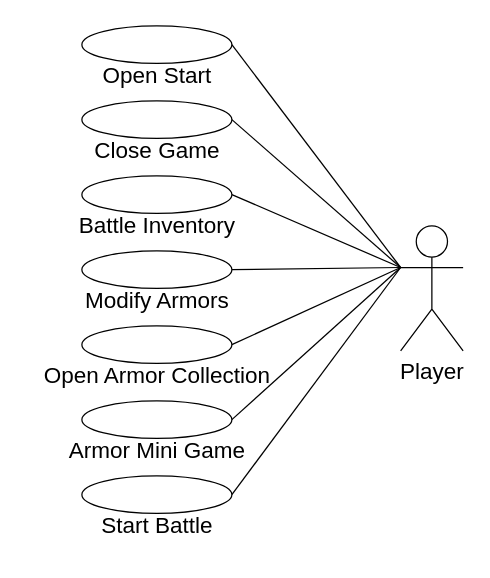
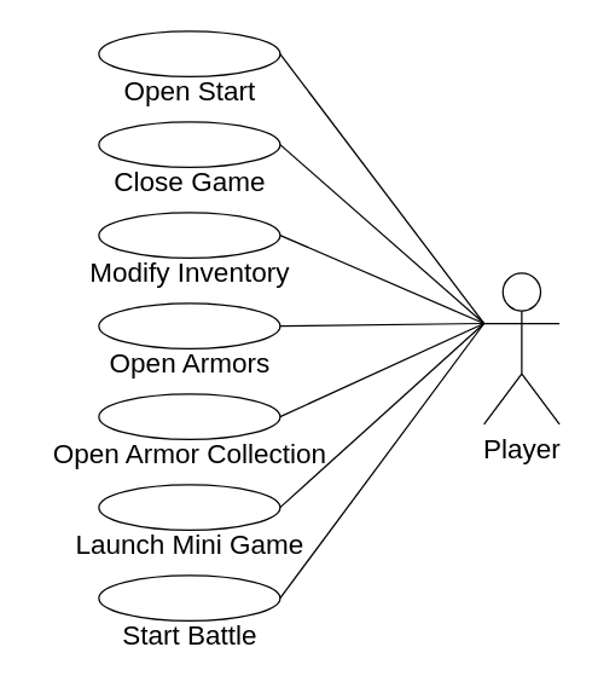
  <mxCell id="0" />
  <mxCell id="1" parent="0" />
  <mxCell id="2" style="rounded=0;orthogonalLoop=1;jettySize=auto;html=1;exitX=0;exitY=0.333;exitDx=0;exitDy=0;exitPerimeter=0;entryX=1;entryY=0.5;entryDx=0;entryDy=0;fontSize=18;endArrow=none;endFill=0;" edge="1" parent="1" source="9" target="23"><mxGeometry relative="1" as="geometry" /></mxCell>
  <mxCell id="3" style="edgeStyle=none;rounded=0;orthogonalLoop=1;jettySize=auto;html=1;exitX=0;exitY=0.333;exitDx=0;exitDy=0;exitPerimeter=0;entryX=1;entryY=0.5;entryDx=0;entryDy=0;fontSize=18;endArrow=none;endFill=0;" edge="1" parent="1" source="9" target="11"><mxGeometry relative="1" as="geometry" /></mxCell>
  <mxCell id="4" style="edgeStyle=none;rounded=0;orthogonalLoop=1;jettySize=auto;html=1;exitX=0;exitY=0.333;exitDx=0;exitDy=0;exitPerimeter=0;entryX=1;entryY=0.5;entryDx=0;entryDy=0;fontSize=18;endArrow=none;endFill=0;" edge="1" parent="1" source="9" target="14"><mxGeometry relative="1" as="geometry" /></mxCell>
  <mxCell id="5" style="edgeStyle=none;rounded=0;orthogonalLoop=1;jettySize=auto;html=1;exitX=0;exitY=0.333;exitDx=0;exitDy=0;exitPerimeter=0;entryX=1;entryY=0.5;entryDx=0;entryDy=0;fontSize=18;endArrow=none;endFill=0;" edge="1" parent="1" source="9" target="17"><mxGeometry relative="1" as="geometry" /></mxCell>
  <mxCell id="6" style="edgeStyle=none;rounded=0;orthogonalLoop=1;jettySize=auto;html=1;exitX=0;exitY=0.333;exitDx=0;exitDy=0;exitPerimeter=0;entryX=1;entryY=0.5;entryDx=0;entryDy=0;fontSize=18;endArrow=none;endFill=0;" edge="1" parent="1" source="9" target="20"><mxGeometry relative="1" as="geometry" /></mxCell>
  <mxCell id="7" style="edgeStyle=none;rounded=0;orthogonalLoop=1;jettySize=auto;html=1;exitX=0;exitY=0.333;exitDx=0;exitDy=0;exitPerimeter=0;entryX=1;entryY=0.5;entryDx=0;entryDy=0;fontSize=18;endArrow=none;endFill=0;" edge="1" parent="1" source="9" target="26"><mxGeometry relative="1" as="geometry" /></mxCell>
  <mxCell id="8" style="edgeStyle=none;rounded=0;orthogonalLoop=1;jettySize=auto;html=1;exitX=0;exitY=0.333;exitDx=0;exitDy=0;exitPerimeter=0;entryX=1;entryY=0.5;entryDx=0;entryDy=0;fontSize=18;endArrow=none;endFill=0;" edge="1" parent="1" source="9" target="29"><mxGeometry relative="1" as="geometry" /></mxCell>
  <mxCell id="9" value="Player" style="shape=umlActor;verticalLabelPosition=bottom;verticalAlign=top;html=1;outlineConnect=0;fontSize=18;" vertex="1" parent="1"><mxGeometry x="320" y="180" width="50" height="100" as="geometry" /></mxCell>
  <mxCell id="10" value="" style="group" vertex="1" connectable="0" parent="1"><mxGeometry x="65" y="80" width="120" height="60" as="geometry" /></mxCell>
  <mxCell id="11" value="" style="ellipse;whiteSpace=wrap;html=1;fontSize=18;" vertex="1" parent="10"><mxGeometry width="120" height="30" as="geometry" /></mxCell>
  <mxCell id="12" value="Close Game" style="text;html=1;align=center;verticalAlign=middle;resizable=0;points=[];autosize=1;strokeColor=none;fillColor=none;fontSize=18;" vertex="1" parent="10"><mxGeometry y="20" width="120" height="40" as="geometry" /></mxCell>
  <mxCell id="13" value="" style="group" vertex="1" connectable="0" parent="1"><mxGeometry x="65" y="140" width="140" height="60" as="geometry" /></mxCell>
  <mxCell id="14" value="" style="ellipse;whiteSpace=wrap;html=1;fontSize=18;" vertex="1" parent="13"><mxGeometry width="120" height="30" as="geometry" /></mxCell>
- <mxCell id="15" value="Battle Inventory" style="text;html=1;align=center;verticalAlign=middle;resizable=0;points=[];autosize=1;strokeColor=none;fillColor=none;fontSize=18;" vertex="1" parent="13"><mxGeometry x="-20" y="20" width="160" height="40" as="geometry" /></mxCell>
+ <mxCell id="15" value="Modify Inventory" style="text;html=1;align=center;verticalAlign=middle;resizable=0;points=[];autosize=1;strokeColor=none;fillColor=none;fontSize=18;" vertex="1" parent="13"><mxGeometry x="-20" y="20" width="160" height="40" as="geometry" /></mxCell>
  <mxCell id="16" value="" style="group" vertex="1" connectable="0" parent="1"><mxGeometry x="65" y="200" width="140" height="60" as="geometry" /></mxCell>
  <mxCell id="17" value="" style="ellipse;whiteSpace=wrap;html=1;fontSize=18;" vertex="1" parent="16"><mxGeometry width="120" height="30" as="geometry" /></mxCell>
- <mxCell id="18" value="Modify Armors" style="text;html=1;align=center;verticalAlign=middle;resizable=0;points=[];autosize=1;strokeColor=none;fillColor=none;fontSize=18;" vertex="1" parent="16"><mxGeometry x="-10" y="20" width="140" height="40" as="geometry" /></mxCell>
+ <mxCell id="18" value="Open Armors" style="text;html=1;align=center;verticalAlign=middle;resizable=0;points=[];autosize=1;strokeColor=none;fillColor=none;fontSize=18;" vertex="1" parent="16"><mxGeometry x="-10" y="20" width="140" height="40" as="geometry" /></mxCell>
  <mxCell id="19" value="" style="group" vertex="1" connectable="0" parent="1"><mxGeometry x="65" y="260" width="165" height="60" as="geometry" /></mxCell>
  <mxCell id="20" value="" style="ellipse;whiteSpace=wrap;html=1;fontSize=18;" vertex="1" parent="19"><mxGeometry width="120" height="30" as="geometry" /></mxCell>
  <mxCell id="21" value="Open Armor Collection" style="text;html=1;align=center;verticalAlign=middle;resizable=0;points=[];autosize=1;strokeColor=none;fillColor=none;fontSize=18;" vertex="1" parent="19"><mxGeometry x="-45" y="20" width="210" height="40" as="geometry" /></mxCell>
  <mxCell id="22" value="" style="group" vertex="1" connectable="0" parent="1"><mxGeometry x="65" y="20" width="120" height="60" as="geometry" /></mxCell>
  <mxCell id="23" value="" style="ellipse;whiteSpace=wrap;html=1;fontSize=18;" vertex="1" parent="22"><mxGeometry width="120" height="30" as="geometry" /></mxCell>
  <mxCell id="24" value="Open Start" style="text;html=1;align=center;verticalAlign=middle;resizable=0;points=[];autosize=1;strokeColor=none;fillColor=none;fontSize=18;" vertex="1" parent="22"><mxGeometry y="20" width="120" height="40" as="geometry" /></mxCell>
  <mxCell id="25" value="" style="group" vertex="1" connectable="0" parent="1"><mxGeometry x="65" y="320" width="165" height="60" as="geometry" /></mxCell>
  <mxCell id="26" value="" style="ellipse;whiteSpace=wrap;html=1;fontSize=18;" vertex="1" parent="25"><mxGeometry width="120" height="30" as="geometry" /></mxCell>
- <mxCell id="27" value="Armor Mini Game" style="text;html=1;align=center;verticalAlign=middle;resizable=0;points=[];autosize=1;strokeColor=none;fillColor=none;fontSize=18;" vertex="1" parent="25"><mxGeometry x="-25" y="20" width="170" height="40" as="geometry" /></mxCell>
+ <mxCell id="27" value="Launch Mini Game" style="text;html=1;align=center;verticalAlign=middle;resizable=0;points=[];autosize=1;strokeColor=none;fillColor=none;fontSize=18;" vertex="1" parent="25"><mxGeometry x="-25" y="20" width="170" height="40" as="geometry" /></mxCell>
  <mxCell id="28" value="" style="group" vertex="1" connectable="0" parent="1"><mxGeometry x="65" y="380" width="165" height="60" as="geometry" /></mxCell>
  <mxCell id="29" value="" style="ellipse;whiteSpace=wrap;html=1;fontSize=18;" vertex="1" parent="28"><mxGeometry width="120" height="30" as="geometry" /></mxCell>
  <mxCell id="30" value="Start Battle" style="text;html=1;align=center;verticalAlign=middle;resizable=0;points=[];autosize=1;strokeColor=none;fillColor=none;fontSize=18;" vertex="1" parent="28"><mxGeometry x="5" y="20" width="110" height="40" as="geometry" /></mxCell>
